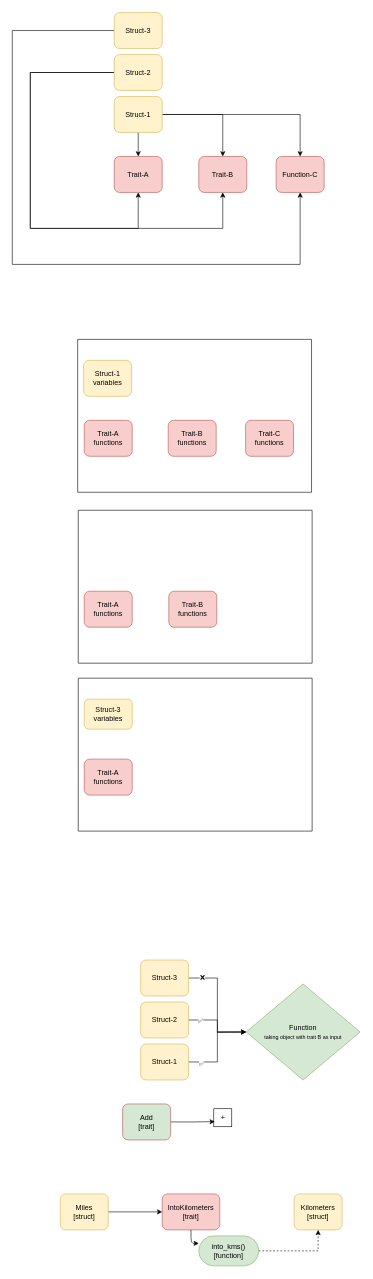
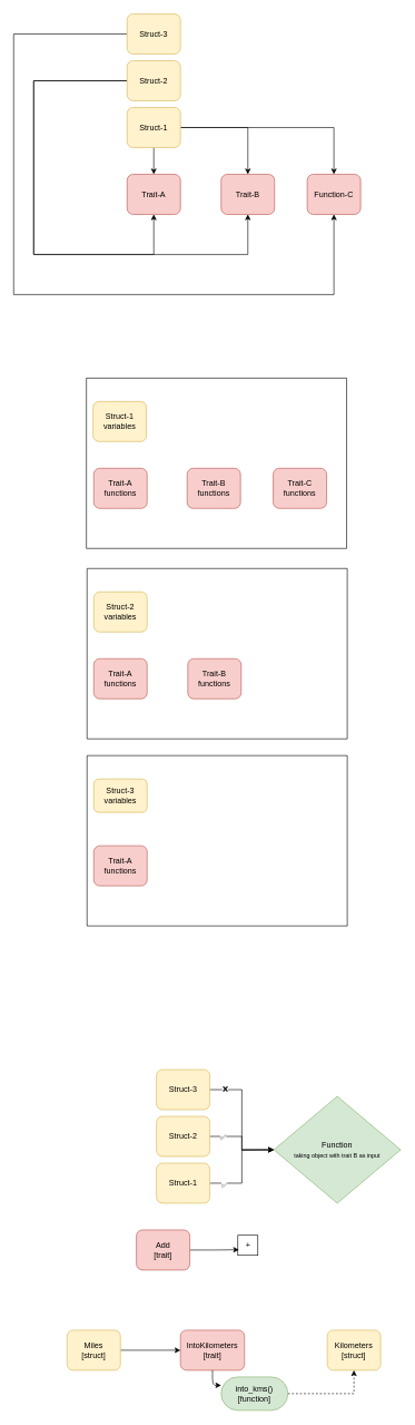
  <mxCell id="0" />
  <mxCell id="1" parent="0" />
  <mxCell id="2" value="" style="edgeStyle=orthogonalEdgeStyle;rounded=0;orthogonalLoop=1;jettySize=auto;html=1;" edge="1" parent="1" source="5" target="6"><mxGeometry relative="1" as="geometry" /></mxCell>
  <mxCell id="3" style="edgeStyle=orthogonalEdgeStyle;rounded=0;orthogonalLoop=1;jettySize=auto;html=1;" edge="1" parent="1" source="5" target="7"><mxGeometry relative="1" as="geometry" /></mxCell>
  <mxCell id="4" style="edgeStyle=orthogonalEdgeStyle;rounded=0;orthogonalLoop=1;jettySize=auto;html=1;entryX=0.5;entryY=0;entryDx=0;entryDy=0;" edge="1" parent="1" source="5" target="8"><mxGeometry relative="1" as="geometry" /></mxCell>
  <mxCell id="5" value="Struct-1" style="rounded=1;whiteSpace=wrap;html=1;fillColor=#fff2cc;strokeColor=#d6b656;" vertex="1" parent="1"><mxGeometry x="190" y="160" width="80" height="60" as="geometry" /></mxCell>
  <mxCell id="6" value="Trait-A" style="rounded=1;whiteSpace=wrap;html=1;fillColor=#f8cecc;strokeColor=#b85450;" vertex="1" parent="1"><mxGeometry x="190" y="260" width="80" height="60" as="geometry" /></mxCell>
  <mxCell id="7" value="Trait-B" style="rounded=1;whiteSpace=wrap;html=1;fillColor=#f8cecc;strokeColor=#b85450;" vertex="1" parent="1"><mxGeometry x="331" y="260" width="80" height="60" as="geometry" /></mxCell>
  <mxCell id="8" value="Function-C" style="rounded=1;whiteSpace=wrap;html=1;fillColor=#f8cecc;strokeColor=#b85450;" vertex="1" parent="1"><mxGeometry x="460" y="260" width="80" height="60" as="geometry" /></mxCell>
  <mxCell id="9" style="edgeStyle=orthogonalEdgeStyle;rounded=0;orthogonalLoop=1;jettySize=auto;html=1;entryX=0.5;entryY=1;entryDx=0;entryDy=0;" edge="1" parent="1" source="11" target="6"><mxGeometry relative="1" as="geometry"><Array as="points"><mxPoint x="50" y="120" /><mxPoint x="50" y="380" /><mxPoint x="230" y="380" /></Array></mxGeometry></mxCell>
  <mxCell id="10" style="edgeStyle=orthogonalEdgeStyle;rounded=0;orthogonalLoop=1;jettySize=auto;html=1;entryX=0.5;entryY=1;entryDx=0;entryDy=0;" edge="1" parent="1" source="11" target="7"><mxGeometry relative="1" as="geometry"><Array as="points"><mxPoint x="50" y="120" /><mxPoint x="50" y="380" /><mxPoint x="371" y="380" /></Array></mxGeometry></mxCell>
  <mxCell id="11" value="Struct-2" style="rounded=1;whiteSpace=wrap;html=1;fillColor=#fff2cc;strokeColor=#d6b656;" vertex="1" parent="1"><mxGeometry x="190" y="90" width="80" height="60" as="geometry" /></mxCell>
  <mxCell id="12" style="edgeStyle=orthogonalEdgeStyle;rounded=0;orthogonalLoop=1;jettySize=auto;html=1;entryX=0.5;entryY=1;entryDx=0;entryDy=0;" edge="1" parent="1" source="13" target="8"><mxGeometry relative="1" as="geometry"><Array as="points"><mxPoint x="20" y="50" /><mxPoint x="20" y="440" /><mxPoint x="500" y="440" /></Array></mxGeometry></mxCell>
  <mxCell id="13" value="Struct-3" style="rounded=1;whiteSpace=wrap;html=1;fillColor=#fff2cc;strokeColor=#d6b656;" vertex="1" parent="1"><mxGeometry x="190" y="20" width="80" height="60" as="geometry" /></mxCell>
  <mxCell id="14" value="" style="swimlane;startSize=0;" vertex="1" parent="1"><mxGeometry x="130" y="850" width="390" height="255" as="geometry" /></mxCell>
+ <mxCell id="15" value="Struct-2 variables" style="rounded=1;whiteSpace=wrap;html=1;fillColor=#fff2cc;strokeColor=#d6b656;" vertex="1" parent="14"><mxGeometry x="10" y="35" width="80" height="60" as="geometry" /></mxCell>
  <mxCell id="16" value="Trait-A&lt;br&gt;functions" style="rounded=1;whiteSpace=wrap;html=1;fillColor=#f8cecc;strokeColor=#b85450;" vertex="1" parent="14"><mxGeometry x="10" y="135" width="80" height="60" as="geometry" /></mxCell>
  <mxCell id="17" value="Trait-B&lt;br&gt;functions" style="rounded=1;whiteSpace=wrap;html=1;fillColor=#f8cecc;strokeColor=#b85450;" vertex="1" parent="14"><mxGeometry x="151" y="135" width="80" height="60" as="geometry" /></mxCell>
  <mxCell id="18" value="" style="swimlane;startSize=0;" vertex="1" parent="1"><mxGeometry x="129" y="565" width="390" height="255" as="geometry" /></mxCell>
  <mxCell id="19" value="Struct-1 variables" style="rounded=1;whiteSpace=wrap;html=1;fillColor=#fff2cc;strokeColor=#d6b656;" vertex="1" parent="18"><mxGeometry x="10" y="35" width="80" height="60" as="geometry" /></mxCell>
  <mxCell id="20" value="Trait-A functions" style="rounded=1;whiteSpace=wrap;html=1;fillColor=#f8cecc;strokeColor=#b85450;" vertex="1" parent="18"><mxGeometry x="11" y="135" width="80" height="60" as="geometry" /></mxCell>
  <mxCell id="21" value="Trait-B&lt;br&gt;functions" style="rounded=1;whiteSpace=wrap;html=1;fillColor=#f8cecc;strokeColor=#b85450;" vertex="1" parent="18"><mxGeometry x="151" y="135" width="80" height="60" as="geometry" /></mxCell>
  <mxCell id="22" value="Trait-C&lt;br&gt;functions" style="rounded=1;whiteSpace=wrap;html=1;fillColor=#f8cecc;strokeColor=#b85450;" vertex="1" parent="18"><mxGeometry x="280" y="135" width="80" height="60" as="geometry" /></mxCell>
  <mxCell id="23" value="" style="swimlane;startSize=0;" vertex="1" parent="1"><mxGeometry x="130" y="1130" width="390" height="255" as="geometry" /></mxCell>
  <mxCell id="24" value="Struct-3 variables" style="rounded=1;whiteSpace=wrap;html=1;fillColor=#fff2cc;strokeColor=#d6b656;" vertex="1" parent="23"><mxGeometry x="10" y="35" width="80" height="50" as="geometry" /></mxCell>
  <mxCell id="25" value="Trait-A&lt;br&gt;functions" style="rounded=1;whiteSpace=wrap;html=1;fillColor=#f8cecc;strokeColor=#b85450;" vertex="1" parent="23"><mxGeometry x="10" y="135" width="80" height="60" as="geometry" /></mxCell>
  <mxCell id="26" value="Function&lt;br&gt;&lt;font style=&quot;font-size: 9px;&quot;&gt;taking object with trait B as input&lt;/font&gt;" style="rhombus;whiteSpace=wrap;html=1;fillColor=#d5e8d4;strokeColor=#82b366;" vertex="1" parent="1"><mxGeometry x="410" y="1640" width="190" height="160" as="geometry" /></mxCell>
  <mxCell id="27" style="edgeStyle=orthogonalEdgeStyle;rounded=0;orthogonalLoop=1;jettySize=auto;html=1;" edge="1" parent="1" source="29" target="26"><mxGeometry relative="1" as="geometry" /></mxCell>
  <mxCell id="28" value="✅" style="edgeLabel;html=1;align=center;verticalAlign=middle;resizable=0;points=[];" vertex="1" connectable="0" parent="27"><mxGeometry x="-0.716" y="-2" relative="1" as="geometry"><mxPoint as="offset" /></mxGeometry></mxCell>
  <mxCell id="29" value="Struct-1" style="rounded=1;whiteSpace=wrap;html=1;fillColor=#fff2cc;strokeColor=#d6b656;" vertex="1" parent="1"><mxGeometry x="234" y="1740" width="80" height="60" as="geometry" /></mxCell>
  <mxCell id="30" style="edgeStyle=orthogonalEdgeStyle;rounded=0;orthogonalLoop=1;jettySize=auto;html=1;" edge="1" parent="1" source="32"><mxGeometry relative="1" as="geometry"><mxPoint x="410" y="1720" as="targetPoint" /></mxGeometry></mxCell>
  <mxCell id="31" value="✅" style="edgeLabel;html=1;align=center;verticalAlign=middle;resizable=0;points=[];" vertex="1" connectable="0" parent="30"><mxGeometry x="-0.67" relative="1" as="geometry"><mxPoint as="offset" /></mxGeometry></mxCell>
  <mxCell id="32" value="Struct-2" style="rounded=1;whiteSpace=wrap;html=1;fillColor=#fff2cc;strokeColor=#d6b656;" vertex="1" parent="1"><mxGeometry x="234" y="1670" width="80" height="60" as="geometry" /></mxCell>
  <mxCell id="33" style="edgeStyle=orthogonalEdgeStyle;rounded=0;orthogonalLoop=1;jettySize=auto;html=1;entryX=0;entryY=0.5;entryDx=0;entryDy=0;" edge="1" parent="1" source="35" target="26"><mxGeometry relative="1" as="geometry" /></mxCell>
  <mxCell id="34" value="❌" style="edgeLabel;html=1;align=center;verticalAlign=middle;resizable=0;points=[];" vertex="1" connectable="0" parent="33"><mxGeometry x="-0.76" y="2" relative="1" as="geometry"><mxPoint as="offset" /></mxGeometry></mxCell>
  <mxCell id="35" value="Struct-3" style="rounded=1;whiteSpace=wrap;html=1;fillColor=#fff2cc;strokeColor=#d6b656;" vertex="1" parent="1"><mxGeometry x="234" y="1600" width="80" height="60" as="geometry" /></mxCell>
  <mxCell id="36" style="edgeStyle=orthogonalEdgeStyle;rounded=0;orthogonalLoop=1;jettySize=auto;html=1;entryX=0;entryY=0.5;entryDx=0;entryDy=0;" edge="1" parent="1" source="37" target="42"><mxGeometry relative="1" as="geometry" /></mxCell>
  <mxCell id="37" value="Miles&lt;br&gt;[struct]" style="rounded=1;whiteSpace=wrap;html=1;fillColor=#fff2cc;strokeColor=#d6b656;" vertex="1" parent="1"><mxGeometry x="100" y="1990" width="80" height="60" as="geometry" /></mxCell>
  <mxCell id="38" value="Kilometers&lt;br&gt;[struct]" style="rounded=1;whiteSpace=wrap;html=1;fillColor=#fff2cc;strokeColor=#d6b656;" vertex="1" parent="1"><mxGeometry x="490" y="1990" width="80" height="60" as="geometry" /></mxCell>
  <mxCell id="39" style="edgeStyle=orthogonalEdgeStyle;rounded=0;orthogonalLoop=1;jettySize=auto;html=1;entryX=0.056;entryY=0.718;entryDx=0;entryDy=0;entryPerimeter=0;" edge="1" parent="1" source="40" target="41"><mxGeometry relative="1" as="geometry" /></mxCell>
- <mxCell id="40" value="Add&lt;br&gt;[trait]" style="rounded=1;whiteSpace=wrap;html=1;fillColor=#d5e8d4;strokeColor=#b85450;" vertex="1" parent="1"><mxGeometry x="204" y="1840" width="80" height="60" as="geometry" /></mxCell>
+ <mxCell id="40" value="Add&lt;br&gt;[trait]" style="rounded=1;whiteSpace=wrap;html=1;fillColor=#f8cecc;strokeColor=#b85450;" vertex="1" parent="1"><mxGeometry x="204" y="1840" width="80" height="60" as="geometry" /></mxCell>
  <mxCell id="41" value="+" style="text;html=1;align=center;verticalAlign=middle;resizable=0;points=[];autosize=1;strokeColor=default;fillColor=none;" vertex="1" parent="1"><mxGeometry x="356" y="1848" width="30" height="30" as="geometry" /></mxCell>
  <mxCell id="42" value="IntoKilometers&lt;br&gt;[trait]" style="rounded=1;whiteSpace=wrap;html=1;fillColor=#f8cecc;strokeColor=#b85450;" vertex="1" parent="1"><mxGeometry x="270" y="1990" width="96" height="60" as="geometry" /></mxCell>
  <mxCell id="43" style="edgeStyle=orthogonalEdgeStyle;rounded=1;html=1;entryX=0;entryY=0.25;entryDx=0;entryDy=0;startArrow=none;startFill=0;endArrow=classic;endFill=1;exitX=0.5;exitY=1;exitDx=0;exitDy=0;" edge="1" target="45" parent="1" source="42"><mxGeometry relative="1" as="geometry"><mxPoint x="485" y="1940" as="sourcePoint" /><mxPoint x="455" y="2065" as="targetPoint" /></mxGeometry></mxCell>
  <mxCell id="44" style="edgeStyle=orthogonalEdgeStyle;rounded=0;orthogonalLoop=1;jettySize=auto;html=1;startArrow=none;endArrow=classic;segment=10;sourcePerimeterSpacing=0;targetPerimeterSpacing=0;entryX=0.5;entryY=1;entryDx=0;entryDy=0;endFill=1;dashed=1;" edge="1" parent="1" source="45" target="38"><mxGeometry relative="1" as="geometry" /></mxCell>
  <mxCell id="45" value="into_kms()&lt;br&gt;[function]" style="whiteSpace=wrap;html=1;rounded=1;arcSize=50;align=center;verticalAlign=middle;strokeWidth=1;autosize=1;spacing=4;treeFolding=1;treeMoving=1;newEdgeStyle={&quot;edgeStyle&quot;:&quot;entityRelationEdgeStyle&quot;,&quot;startArrow&quot;:&quot;none&quot;,&quot;endArrow&quot;:&quot;none&quot;,&quot;segment&quot;:10,&quot;curved&quot;:1,&quot;sourcePerimeterSpacing&quot;:0,&quot;targetPerimeterSpacing&quot;:0};fillColor=#d5e8d4;strokeColor=#82b366;" vertex="1" parent="1"><mxGeometry x="331" y="2060" width="100" height="50" as="geometry" /></mxCell>
